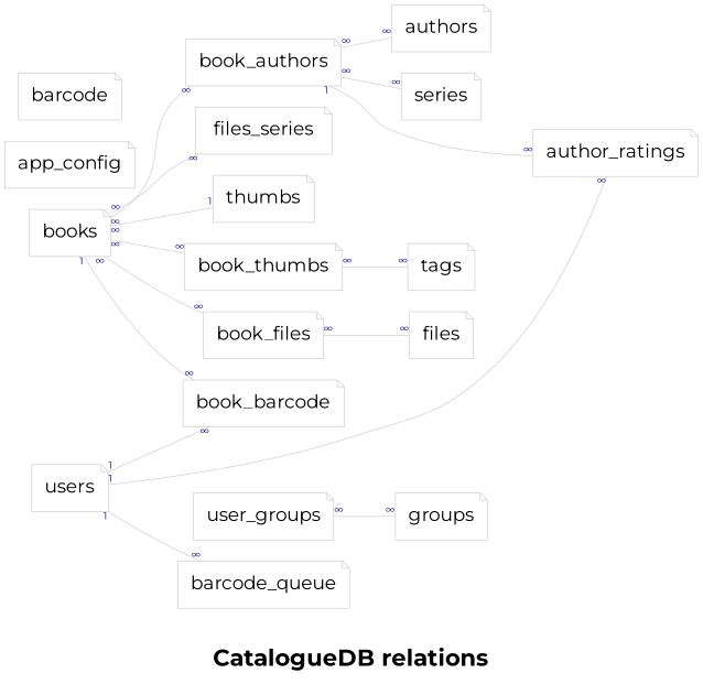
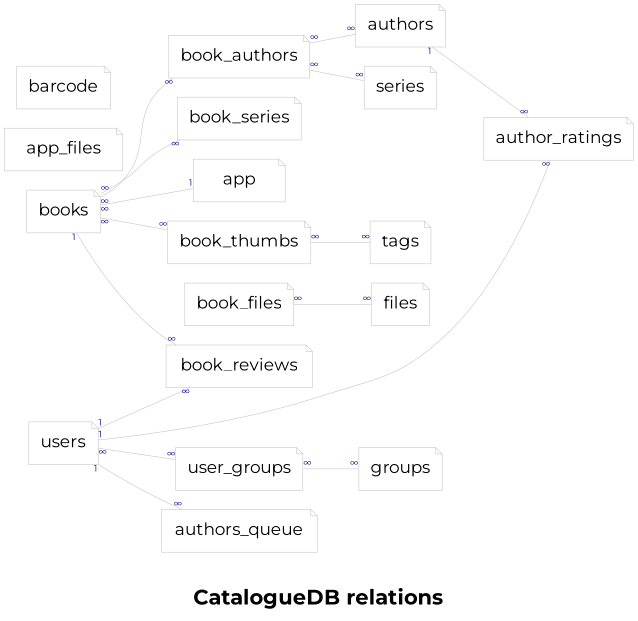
  strict graph {
    fontname=Montserrat
    fontsize=20
    label=<<b>CatalogueDB relations</b>>
    rankdir=LR
    node [color=gray fontname=Montserrat fontsize=16 margin=0.15 penwidth=0.5 shape=note]
    edge [color=gray fontcolor=navy fontname=Montserrat fontsize=8 headlabel="∞" margin=0.1 penwidth=0.5 taillabel="∞"]
    books
    book_authors
-   book_series [label=files_series]
-   thumbs
-   book_reviews [label=book_barcode]
+   book_series
+   thumbs [label=app]
+   book_reviews
    n6 [label=book_thumbs]
    book_files
    authors
    series
    tags
    files
    author_ratings
    users
    user_groups
-   barcode_queue
+   barcode_queue [label=authors_queue]
    groups
-   app_config
+   app_config [label=app_files]
    n18 [label=barcode]
    books -- book_authors
    books -- book_series
    books -- thumbs [headlabel=1]
    books -- book_reviews [taillabel=1]
    books -- n6
-   books -- book_files
    book_authors -- authors
    book_authors -- series
    n6 -- tags
    book_files -- files
-   book_authors -- author_ratings [taillabel=1]
+   authors -- author_ratings [taillabel=1]
    users -- book_reviews [taillabel=1]
    users -- author_ratings [taillabel=1]
+   users -- user_groups
    users -- barcode_queue [taillabel=1]
    user_groups -- groups
  }
